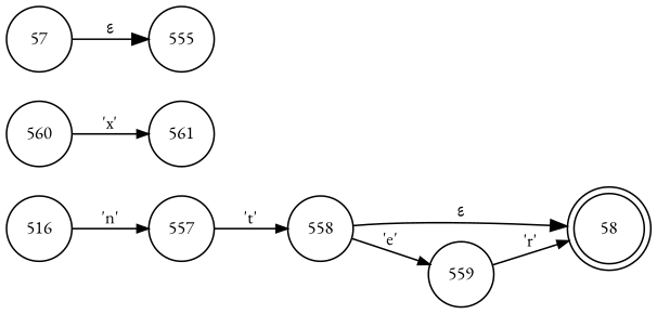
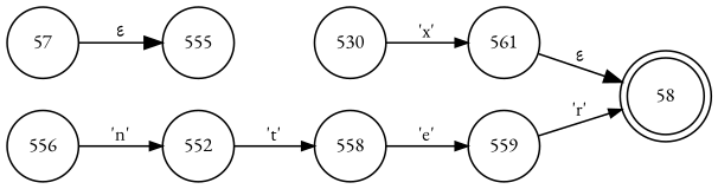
  digraph {
    fontname="EB Garamond"
    rankdir=LR
    node [fixedsize=true fontname="EB Garamond" fontsize=11 shape=circle peripheries=1]
    edge [arrowhead=normal arrowsize=.7 fontname="EB Garamond" fontsize=11]
    n1 [label=58 shape=doublecircle width=.6 peripheries=""]
-   n2 [label=560 width=.55]
+   n2 [label=530 width=.55]
    n3 [label=561 width=.55]
    n4 [label=57 width=.55]
    n5 [label=555 width=.55]
-   n6 [label=516 width=.55]
-   n7 [label=557 width=.55]
+   n6 [label=556 width=.55]
+   n7 [label=552 width=.55]
    n8 [label=558 width=.55]
    n9 [label=559 width=.55]
    n2 -> n3 [label="'x'"]
-   n8 -> n1 [label="&epsilon;" arrowhead="" arrowsize="" fontsize=""]
+   n3 -> n1 [label="&epsilon;" arrowhead="" arrowsize="" fontsize=""]
    n4 -> n5 [label="&epsilon;" arrowhead="" arrowsize="" fontsize=""]
    n6 -> n7 [label="'n'"]
    n7 -> n8 [label="'t'"]
    n8 -> n9 [label="'e'"]
    n9 -> n1 [label="'r'"]
  }
